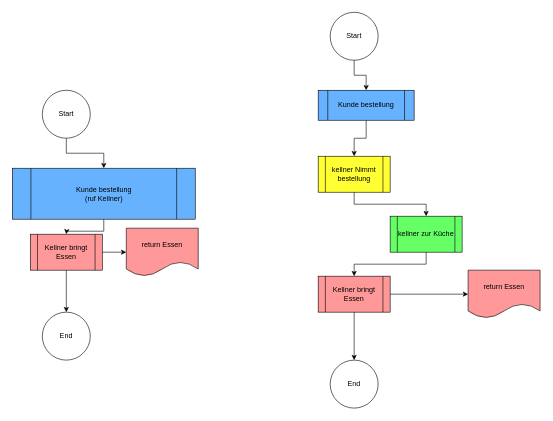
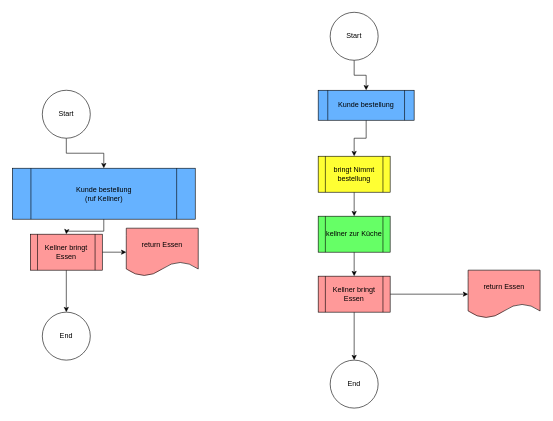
  <mxCell id="0" />
  <mxCell id="1" parent="0" />
  <mxCell id="2" value="" style="edgeStyle=orthogonalEdgeStyle;rounded=0;orthogonalLoop=1;jettySize=auto;html=1;" edge="1" parent="1" source="3" target="5"><mxGeometry relative="1" as="geometry" /></mxCell>
  <mxCell id="3" value="Start" style="ellipse;whiteSpace=wrap;html=1;aspect=fixed;" vertex="1" parent="1"><mxGeometry x="550" y="20" width="80" height="80" as="geometry" /></mxCell>
  <mxCell id="4" value="" style="edgeStyle=orthogonalEdgeStyle;rounded=0;orthogonalLoop=1;jettySize=auto;html=1;" edge="1" parent="1" source="5" target="7"><mxGeometry relative="1" as="geometry" /></mxCell>
  <mxCell id="5" value="Kunde bestellung" style="shape=process;whiteSpace=wrap;html=1;backgroundOutline=1;fillColor=#66B2FF;" vertex="1" parent="1"><mxGeometry x="530" y="150" width="160" height="50" as="geometry" /></mxCell>
  <mxCell id="6" value="" style="edgeStyle=orthogonalEdgeStyle;rounded=0;orthogonalLoop=1;jettySize=auto;html=1;" edge="1" parent="1" source="7" target="9"><mxGeometry relative="1" as="geometry" /></mxCell>
- <mxCell id="7" value="kellner Nimmt bestellung" style="shape=process;whiteSpace=wrap;html=1;backgroundOutline=1;fillColor=#FFFF33;fontColor=#000000;" vertex="1" parent="1"><mxGeometry x="530" y="260" width="120" height="60" as="geometry" /></mxCell>
+ <mxCell id="7" value="bringt Nimmt bestellung" style="shape=process;whiteSpace=wrap;html=1;backgroundOutline=1;fillColor=#FFFF33;fontColor=#000000;" vertex="1" parent="1"><mxGeometry x="530" y="260" width="120" height="60" as="geometry" /></mxCell>
  <mxCell id="8" value="" style="edgeStyle=orthogonalEdgeStyle;rounded=0;orthogonalLoop=1;jettySize=auto;html=1;" edge="1" parent="1" source="9" target="12"><mxGeometry relative="1" as="geometry" /></mxCell>
- <mxCell id="9" value="kellner zur Küche" style="shape=process;whiteSpace=wrap;html=1;backgroundOutline=1;fillColor=#66FF66;fontColor=#000000;" vertex="1" parent="1"><mxGeometry x="650" y="360" width="120" height="60" as="geometry" /></mxCell>
+ <mxCell id="9" value="kellner zur Küche" style="shape=process;whiteSpace=wrap;html=1;backgroundOutline=1;fillColor=#66FF66;fontColor=#000000;" vertex="1" parent="1"><mxGeometry x="530" y="360" width="120" height="60" as="geometry" /></mxCell>
  <mxCell id="10" value="" style="edgeStyle=orthogonalEdgeStyle;rounded=0;orthogonalLoop=1;jettySize=auto;html=1;" edge="1" parent="1" source="12" target="13"><mxGeometry relative="1" as="geometry" /></mxCell>
  <mxCell id="11" style="edgeStyle=orthogonalEdgeStyle;rounded=0;orthogonalLoop=1;jettySize=auto;html=1;" edge="1" parent="1" source="12" target="14"><mxGeometry relative="1" as="geometry" /></mxCell>
  <mxCell id="12" value="Kellner bringt Essen" style="shape=process;whiteSpace=wrap;html=1;backgroundOutline=1;fillColor=#FF9999;" vertex="1" parent="1"><mxGeometry x="530" y="460" width="120" height="60" as="geometry" /></mxCell>
  <mxCell id="13" value="End" style="ellipse;whiteSpace=wrap;html=1;aspect=fixed;" vertex="1" parent="1"><mxGeometry x="550" y="600" width="80" height="80" as="geometry" /></mxCell>
  <mxCell id="14" value="return Essen" style="shape=document;whiteSpace=wrap;html=1;boundedLbl=1;fillColor=#FF9999;fontColor=#000000;" vertex="1" parent="1"><mxGeometry x="780" y="450" width="120" height="80" as="geometry" /></mxCell>
  <mxCell id="15" value="" style="edgeStyle=orthogonalEdgeStyle;rounded=0;orthogonalLoop=1;jettySize=auto;html=1;" edge="1" parent="1" source="16" target="18"><mxGeometry relative="1" as="geometry" /></mxCell>
  <mxCell id="16" value="Start" style="ellipse;whiteSpace=wrap;html=1;aspect=fixed;" vertex="1" parent="1"><mxGeometry x="70" y="150" width="80" height="80" as="geometry" /></mxCell>
  <mxCell id="17" value="" style="edgeStyle=orthogonalEdgeStyle;rounded=0;orthogonalLoop=1;jettySize=auto;html=1;" edge="1" parent="1" source="18"><mxGeometry relative="1" as="geometry"><mxPoint x="110" y="390" as="targetPoint" /></mxGeometry></mxCell>
  <mxCell id="18" value="Kunde bestellung&lt;br&gt;(ruf Kellner)" style="shape=process;whiteSpace=wrap;html=1;backgroundOutline=1;fillColor=#66B2FF;" vertex="1" parent="1"><mxGeometry x="20" y="280" width="305" height="85" as="geometry" /></mxCell>
  <mxCell id="19" value="" style="edgeStyle=orthogonalEdgeStyle;rounded=0;orthogonalLoop=1;jettySize=auto;html=1;" edge="1" parent="1" source="21" target="22"><mxGeometry relative="1" as="geometry" /></mxCell>
  <mxCell id="20" style="edgeStyle=orthogonalEdgeStyle;rounded=0;orthogonalLoop=1;jettySize=auto;html=1;" edge="1" parent="1" source="21" target="23"><mxGeometry relative="1" as="geometry" /></mxCell>
  <mxCell id="21" value="Kellner bringt Essen" style="shape=process;whiteSpace=wrap;html=1;backgroundOutline=1;fillColor=#FF9999;" vertex="1" parent="1"><mxGeometry x="50" y="390" width="120" height="60" as="geometry" /></mxCell>
  <mxCell id="22" value="End" style="ellipse;whiteSpace=wrap;html=1;aspect=fixed;" vertex="1" parent="1"><mxGeometry x="70" y="520" width="80" height="80" as="geometry" /></mxCell>
  <mxCell id="23" value="return Essen" style="shape=document;whiteSpace=wrap;html=1;boundedLbl=1;fillColor=#FF9999;fontColor=#000000;" vertex="1" parent="1"><mxGeometry x="210" y="380" width="120" height="80" as="geometry" /></mxCell>
